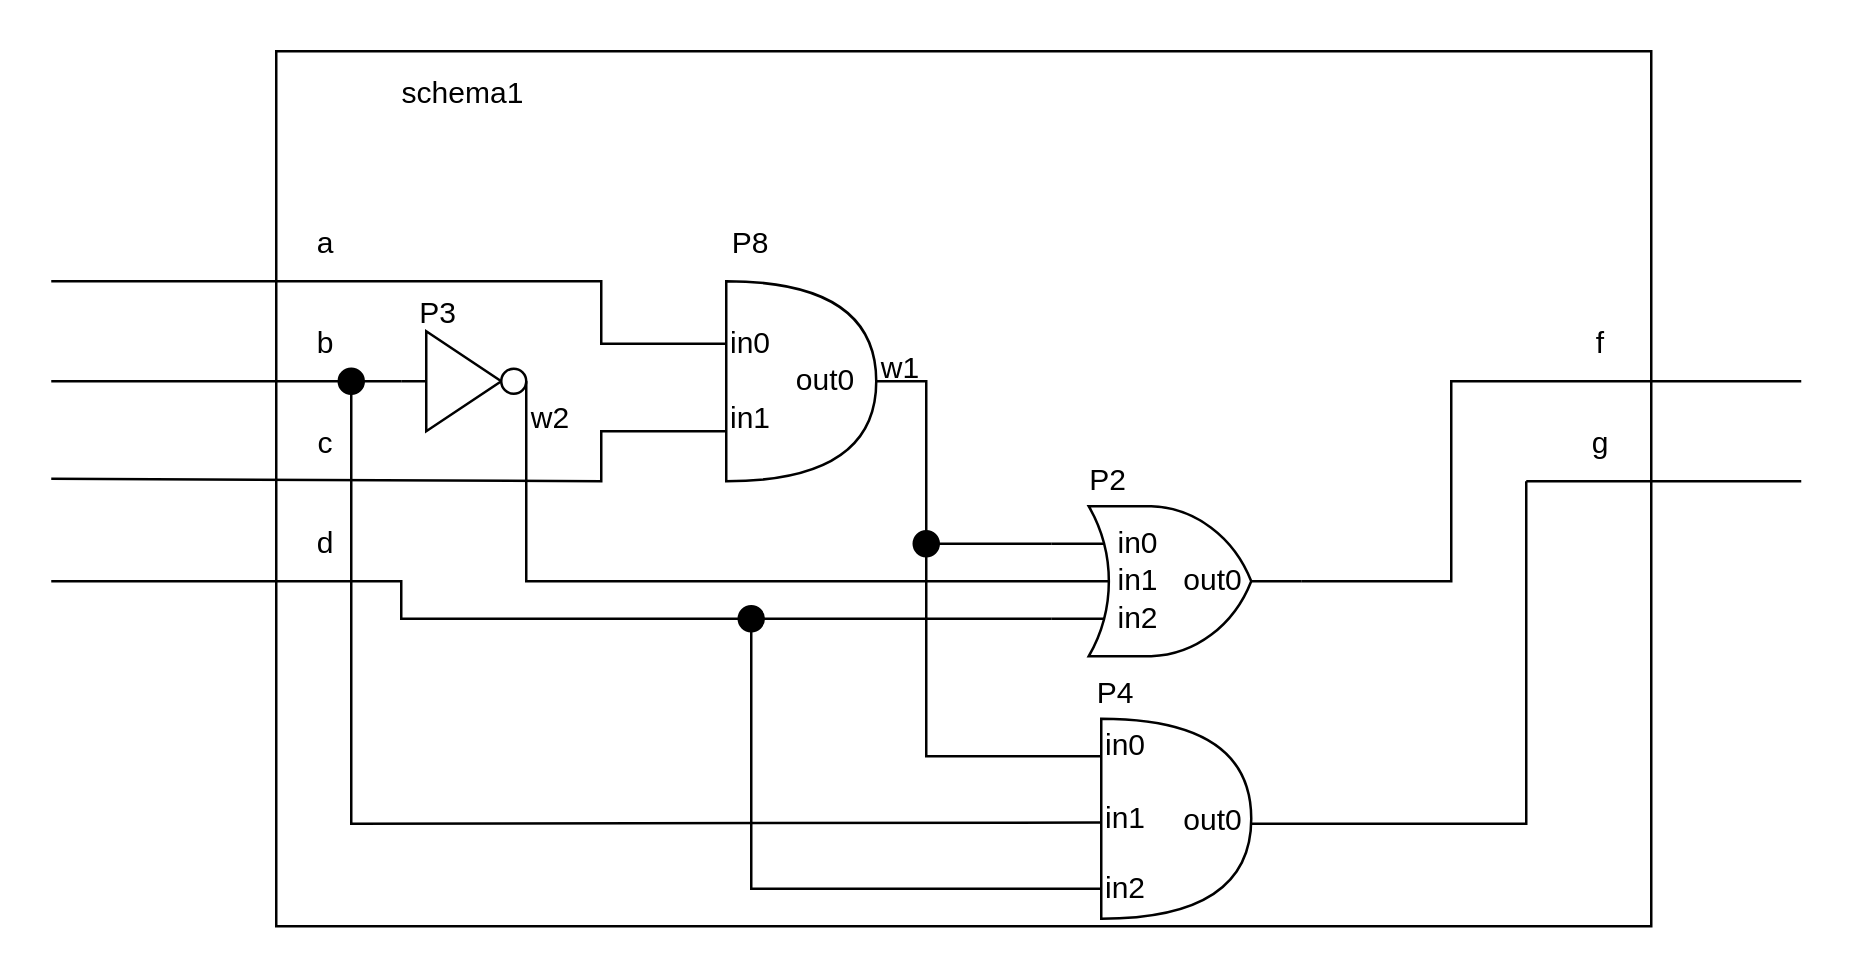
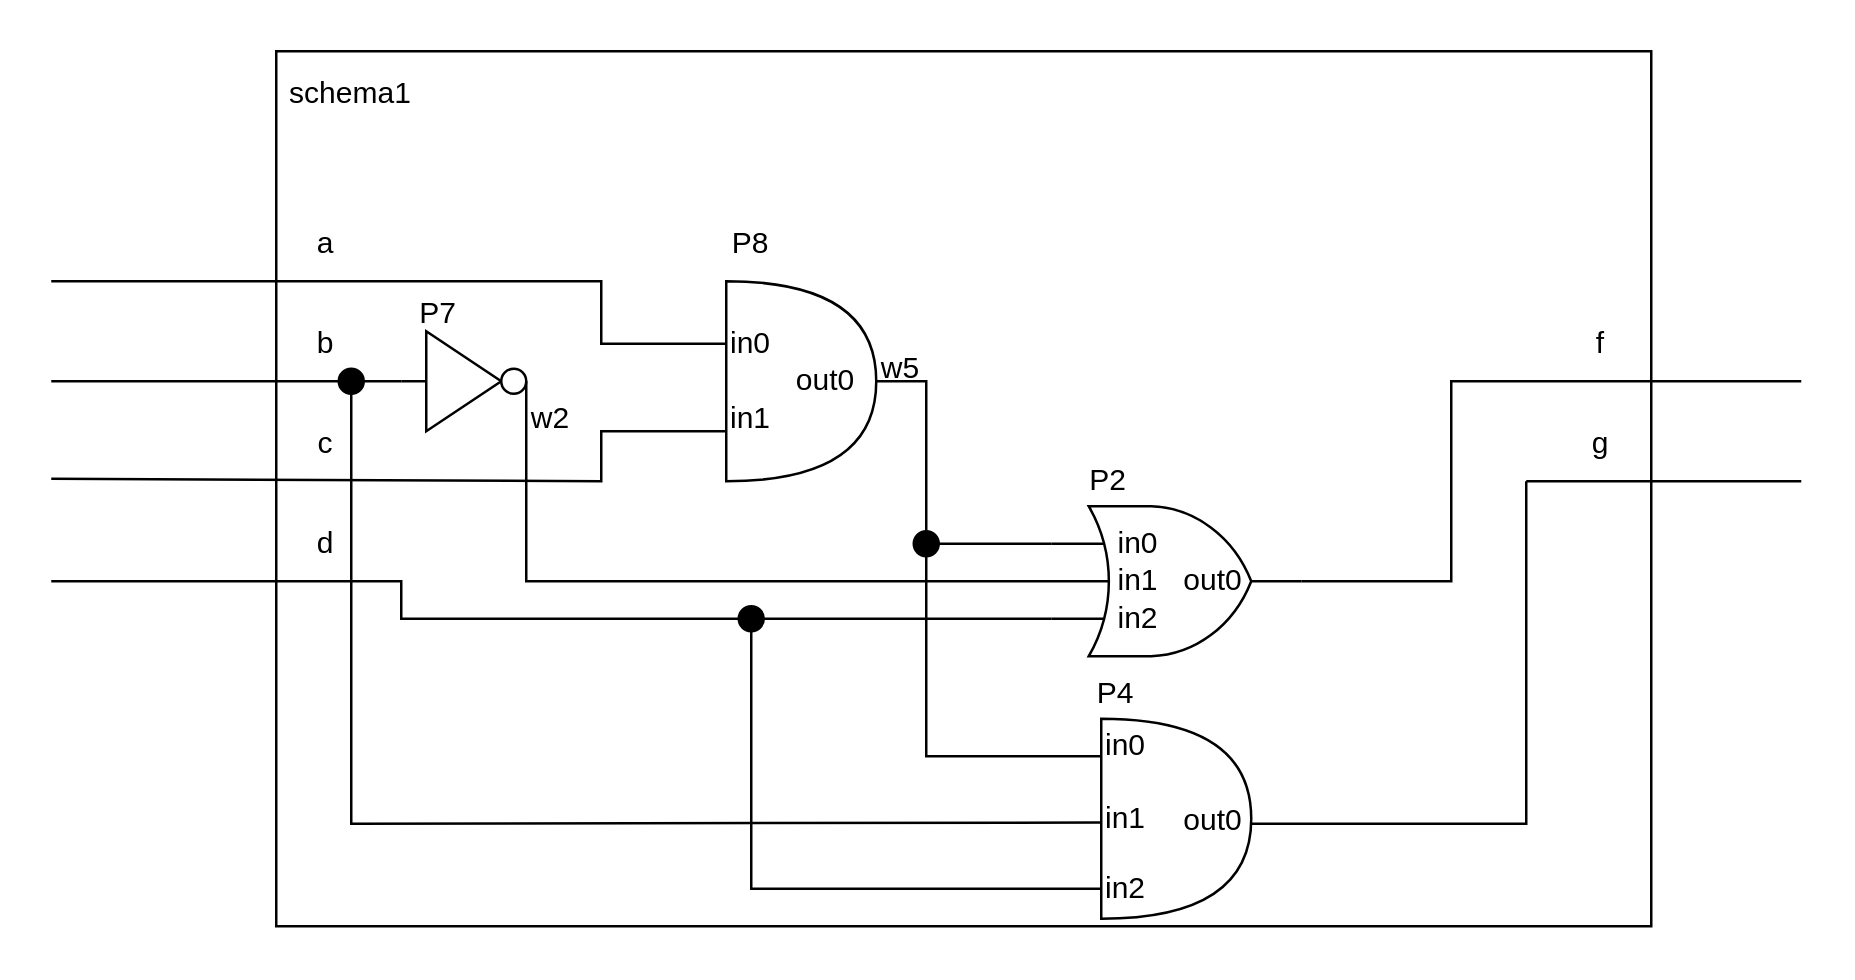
  <mxCell id="0" />
  <mxCell id="1" parent="0" />
  <mxCell id="2" value="" style="shape=or;whiteSpace=wrap;html=1;fillColor=default;" vertex="1" parent="1"><mxGeometry x="440" y="287" width="60" height="80" as="geometry" /></mxCell>
  <mxCell id="3" value="" style="rounded=0;whiteSpace=wrap;html=1;fillColor=none;" vertex="1" parent="1"><mxGeometry x="110" y="20" width="550" height="350" as="geometry" /></mxCell>
- <mxCell id="4" value="schema1" style="text;html=1;strokeColor=none;fillColor=none;align=center;verticalAlign=middle;whiteSpace=wrap;rounded=0;" vertex="1" parent="1"><mxGeometry x="155" y="22" width="60" height="30" as="geometry" /></mxCell>
+ <mxCell id="4" value="schema1" style="text;html=1;strokeColor=none;fillColor=none;align=center;verticalAlign=middle;whiteSpace=wrap;rounded=0;" vertex="1" parent="1"><mxGeometry x="110" y="22" width="60" height="30" as="geometry" /></mxCell>
  <mxCell id="5" value="b" style="text;html=1;strokeColor=none;fillColor=none;align=center;verticalAlign=middle;whiteSpace=wrap;rounded=0;" vertex="1" parent="1"><mxGeometry x="100" y="122" width="60" height="30" as="geometry" /></mxCell>
  <mxCell id="6" value="c" style="text;html=1;strokeColor=none;fillColor=none;align=center;verticalAlign=middle;whiteSpace=wrap;rounded=0;" vertex="1" parent="1"><mxGeometry x="100" y="162" width="60" height="30" as="geometry" /></mxCell>
  <mxCell id="7" value="d" style="text;html=1;strokeColor=none;fillColor=none;align=center;verticalAlign=middle;whiteSpace=wrap;rounded=0;" vertex="1" parent="1"><mxGeometry x="100" y="202" width="60" height="30" as="geometry" /></mxCell>
  <mxCell id="8" value="" style="endArrow=none;html=1;rounded=0;entryX=0.333;entryY=0.5;entryDx=0;entryDy=0;entryPerimeter=0;" edge="1" parent="1" target="19"><mxGeometry width="50" height="50" relative="1" as="geometry"><mxPoint x="20" y="112" as="sourcePoint" /><mxPoint x="140" y="112" as="targetPoint" /><Array as="points"><mxPoint x="240" y="112" /><mxPoint x="240" y="137" /></Array></mxGeometry></mxCell>
  <mxCell id="9" value="" style="endArrow=none;html=1;rounded=0;entryX=1;entryY=1;entryDx=0;entryDy=0;" edge="1" parent="1" target="5"><mxGeometry width="50" height="50" relative="1" as="geometry"><mxPoint x="20" y="152" as="sourcePoint" /><mxPoint x="140" y="152" as="targetPoint" /></mxGeometry></mxCell>
  <mxCell id="10" value="" style="endArrow=none;html=1;rounded=0;entryX=0.333;entryY=0.667;entryDx=0;entryDy=0;entryPerimeter=0;" edge="1" parent="1" target="20"><mxGeometry width="50" height="50" relative="1" as="geometry"><mxPoint x="20" y="191" as="sourcePoint" /><mxPoint x="140" y="191" as="targetPoint" /><Array as="points"><mxPoint x="240" y="192" /><mxPoint x="240" y="172" /></Array></mxGeometry></mxCell>
  <mxCell id="11" value="" style="endArrow=none;html=1;rounded=0;entryX=0;entryY=0.75;entryDx=0;entryDy=0;entryPerimeter=0;" edge="1" parent="1" target="26"><mxGeometry width="50" height="50" relative="1" as="geometry"><mxPoint x="20" y="232" as="sourcePoint" /><mxPoint x="140" y="232" as="targetPoint" /><Array as="points"><mxPoint x="160" y="232" /><mxPoint x="160" y="247" /></Array></mxGeometry></mxCell>
  <mxCell id="12" value="" style="endArrow=none;html=1;rounded=0;" edge="1" parent="1"><mxGeometry width="50" height="50" relative="1" as="geometry"><mxPoint x="610" y="192" as="sourcePoint" /><mxPoint x="720" y="192" as="targetPoint" /></mxGeometry></mxCell>
  <mxCell id="13" value="" style="endArrow=none;html=1;rounded=0;exitX=1;exitY=0.5;exitDx=0;exitDy=0;exitPerimeter=0;" edge="1" parent="1" source="26"><mxGeometry width="50" height="50" relative="1" as="geometry"><mxPoint x="610" y="152" as="sourcePoint" /><mxPoint x="720" y="152" as="targetPoint" /><Array as="points"><mxPoint x="580" y="232" /><mxPoint x="580" y="152" /></Array></mxGeometry></mxCell>
  <mxCell id="14" value="f" style="text;html=1;strokeColor=none;fillColor=none;align=center;verticalAlign=middle;whiteSpace=wrap;rounded=0;" vertex="1" parent="1"><mxGeometry x="610" y="122" width="60" height="30" as="geometry" /></mxCell>
  <mxCell id="15" value="g" style="text;html=1;strokeColor=none;fillColor=none;align=center;verticalAlign=middle;whiteSpace=wrap;rounded=0;" vertex="1" parent="1"><mxGeometry x="615" y="162" width="50" height="30" as="geometry" /></mxCell>
  <mxCell id="16" value="a" style="text;html=1;strokeColor=none;fillColor=none;align=center;verticalAlign=middle;whiteSpace=wrap;rounded=0;" vertex="1" parent="1"><mxGeometry x="100" y="82" width="60" height="30" as="geometry" /></mxCell>
  <mxCell id="17" value="P8" style="text;html=1;strokeColor=none;fillColor=none;align=center;verticalAlign=middle;whiteSpace=wrap;rounded=0;" vertex="1" parent="1"><mxGeometry x="270" y="82" width="60" height="30" as="geometry" /></mxCell>
  <mxCell id="18" value="" style="shape=or;whiteSpace=wrap;html=1;fillColor=none;" vertex="1" parent="1"><mxGeometry x="290" y="112" width="60" height="80" as="geometry" /></mxCell>
  <mxCell id="19" value="&lt;div&gt;in0&lt;/div&gt;" style="text;html=1;strokeColor=none;fillColor=none;align=center;verticalAlign=middle;whiteSpace=wrap;rounded=0;" vertex="1" parent="1"><mxGeometry x="270" y="122" width="60" height="30" as="geometry" /></mxCell>
  <mxCell id="20" value="&lt;div&gt;in1&lt;/div&gt;" style="text;html=1;strokeColor=none;fillColor=none;align=center;verticalAlign=middle;whiteSpace=wrap;rounded=0;" vertex="1" parent="1"><mxGeometry x="270" y="152" width="60" height="30" as="geometry" /></mxCell>
  <mxCell id="21" value="&lt;div&gt;out0&lt;/div&gt;" style="text;html=1;strokeColor=none;fillColor=none;align=center;verticalAlign=middle;whiteSpace=wrap;rounded=0;" vertex="1" parent="1"><mxGeometry x="300" y="137" width="60" height="30" as="geometry" /></mxCell>
  <mxCell id="22" style="edgeStyle=orthogonalEdgeStyle;rounded=0;orthogonalLoop=1;jettySize=auto;html=1;exitX=0;exitY=0.5;exitDx=0;exitDy=0;entryX=1;entryY=1;entryDx=0;entryDy=0;" edge="1" parent="1" source="23" target="5"><mxGeometry relative="1" as="geometry" /></mxCell>
  <mxCell id="23" value="" style="verticalLabelPosition=bottom;shadow=0;dashed=0;align=center;html=1;verticalAlign=top;shape=mxgraph.electrical.logic_gates.buffer2;fillColor=none;" vertex="1" parent="1"><mxGeometry x="160" y="132" width="50" height="40" as="geometry" /></mxCell>
- <mxCell id="24" value="&lt;div&gt;P3&lt;/div&gt;" style="text;html=1;strokeColor=none;fillColor=none;align=center;verticalAlign=middle;whiteSpace=wrap;rounded=0;" vertex="1" parent="1"><mxGeometry x="160" y="112" width="30" height="25" as="geometry" /></mxCell>
+ <mxCell id="24" value="&lt;div&gt;P7&lt;/div&gt;" style="text;html=1;strokeColor=none;fillColor=none;align=center;verticalAlign=middle;whiteSpace=wrap;rounded=0;" vertex="1" parent="1"><mxGeometry x="160" y="112" width="30" height="25" as="geometry" /></mxCell>
  <mxCell id="25" value="" style="ellipse;whiteSpace=wrap;html=1;aspect=fixed;fillColor=default;" vertex="1" parent="1"><mxGeometry x="200" y="147" width="10" height="10" as="geometry" /></mxCell>
  <mxCell id="26" value="" style="verticalLabelPosition=bottom;shadow=0;dashed=0;align=center;html=1;verticalAlign=top;shape=mxgraph.electrical.logic_gates.logic_gate;operation=or;fillColor=default;" vertex="1" parent="1"><mxGeometry x="420" y="202" width="100" height="60" as="geometry" /></mxCell>
  <mxCell id="27" value="&lt;div&gt;P2&lt;/div&gt;" style="text;html=1;strokeColor=none;fillColor=none;align=center;verticalAlign=middle;whiteSpace=wrap;rounded=0;" vertex="1" parent="1"><mxGeometry x="413" y="177" width="60" height="30" as="geometry" /></mxCell>
  <mxCell id="28" value="&lt;div&gt;in0&lt;/div&gt;" style="text;html=1;strokeColor=none;fillColor=none;align=center;verticalAlign=middle;whiteSpace=wrap;rounded=0;" vertex="1" parent="1"><mxGeometry x="425" y="202" width="60" height="30" as="geometry" /></mxCell>
  <mxCell id="29" value="&lt;div&gt;in1&lt;/div&gt;" style="text;html=1;strokeColor=none;fillColor=none;align=center;verticalAlign=middle;whiteSpace=wrap;rounded=0;" vertex="1" parent="1"><mxGeometry x="425" y="217" width="60" height="30" as="geometry" /></mxCell>
  <mxCell id="30" value="&lt;div&gt;out0&lt;/div&gt;" style="text;html=1;strokeColor=none;fillColor=none;align=center;verticalAlign=middle;whiteSpace=wrap;rounded=0;" vertex="1" parent="1"><mxGeometry x="455" y="217" width="60" height="30" as="geometry" /></mxCell>
  <mxCell id="31" value="&lt;div&gt;in2&lt;/div&gt;" style="text;html=1;strokeColor=none;fillColor=none;align=center;verticalAlign=middle;whiteSpace=wrap;rounded=0;" vertex="1" parent="1"><mxGeometry x="425" y="232" width="60" height="30" as="geometry" /></mxCell>
  <mxCell id="32" value="" style="endArrow=none;html=1;rounded=0;entryX=0;entryY=0.25;entryDx=0;entryDy=0;entryPerimeter=0;exitX=1;exitY=0.5;exitDx=0;exitDy=0;" edge="1" parent="1" target="26"><mxGeometry width="50" height="50" relative="1" as="geometry"><mxPoint x="350" y="152" as="sourcePoint" /><mxPoint x="410" y="217" as="targetPoint" /><Array as="points"><mxPoint x="370" y="152" /><mxPoint x="370" y="217" /></Array></mxGeometry></mxCell>
- <mxCell id="33" value="w1" style="text;html=1;strokeColor=none;fillColor=none;align=center;verticalAlign=middle;whiteSpace=wrap;rounded=0;" vertex="1" parent="1"><mxGeometry x="330" y="132" width="60" height="30" as="geometry" /></mxCell>
+ <mxCell id="33" value="w5" style="text;html=1;strokeColor=none;fillColor=none;align=center;verticalAlign=middle;whiteSpace=wrap;rounded=0;" vertex="1" parent="1"><mxGeometry x="330" y="132" width="60" height="30" as="geometry" /></mxCell>
  <mxCell id="34" value="" style="endArrow=none;html=1;rounded=0;exitX=1;exitY=0.5;exitDx=0;exitDy=0;entryX=0.25;entryY=0;entryDx=0;entryDy=0;" edge="1" parent="1" source="25"><mxGeometry width="50" height="50" relative="1" as="geometry"><mxPoint x="213" y="152" as="sourcePoint" /><mxPoint x="443" y="232" as="targetPoint" /><Array as="points"><mxPoint x="210" y="232" /></Array></mxGeometry></mxCell>
  <mxCell id="35" value="&lt;div&gt;in1&lt;/div&gt;" style="text;html=1;strokeColor=none;fillColor=none;align=center;verticalAlign=middle;whiteSpace=wrap;rounded=0;" vertex="1" parent="1"><mxGeometry x="435" y="319.5" width="30" height="15" as="geometry" /></mxCell>
  <mxCell id="36" value="" style="endArrow=none;html=1;rounded=0;" edge="1" parent="1"><mxGeometry width="50" height="50" relative="1" as="geometry"><mxPoint x="370" y="217" as="sourcePoint" /><mxPoint x="440" y="302" as="targetPoint" /><Array as="points"><mxPoint x="370" y="302" /></Array></mxGeometry></mxCell>
  <mxCell id="37" value="&lt;div&gt;in0&lt;/div&gt;" style="text;html=1;strokeColor=none;fillColor=none;align=center;verticalAlign=middle;whiteSpace=wrap;rounded=0;" vertex="1" parent="1"><mxGeometry x="420" y="283" width="60" height="30" as="geometry" /></mxCell>
  <mxCell id="38" value="&lt;div&gt;in2&lt;/div&gt;" style="text;html=1;strokeColor=none;fillColor=none;align=center;verticalAlign=middle;whiteSpace=wrap;rounded=0;" vertex="1" parent="1"><mxGeometry x="420" y="340" width="60" height="30" as="geometry" /></mxCell>
  <mxCell id="39" value="&lt;div&gt;P4&lt;/div&gt;" style="text;html=1;strokeColor=none;fillColor=none;align=center;verticalAlign=middle;whiteSpace=wrap;rounded=0;" vertex="1" parent="1"><mxGeometry x="416" y="262" width="60" height="30" as="geometry" /></mxCell>
  <mxCell id="40" value="&lt;div&gt;out0&lt;/div&gt;" style="text;html=1;strokeColor=none;fillColor=none;align=center;verticalAlign=middle;whiteSpace=wrap;rounded=0;" vertex="1" parent="1"><mxGeometry x="455" y="313" width="60" height="30" as="geometry" /></mxCell>
  <mxCell id="41" value="" style="ellipse;whiteSpace=wrap;html=1;aspect=fixed;fillColor=#000000;" vertex="1" parent="1"><mxGeometry x="365" y="212" width="10" height="10" as="geometry" /></mxCell>
  <mxCell id="42" value="" style="endArrow=none;html=1;rounded=0;" edge="1" parent="1"><mxGeometry width="50" height="50" relative="1" as="geometry"><mxPoint x="140" y="152" as="sourcePoint" /><mxPoint x="439.714" y="328.5" as="targetPoint" /><Array as="points"><mxPoint x="140" y="329" /></Array></mxGeometry></mxCell>
  <mxCell id="43" value="" style="ellipse;whiteSpace=wrap;html=1;aspect=fixed;fillColor=#000000;" vertex="1" parent="1"><mxGeometry x="135" y="147" width="10" height="10" as="geometry" /></mxCell>
  <mxCell id="44" value="" style="endArrow=none;html=1;rounded=0;exitX=0;exitY=0.5;exitDx=0;exitDy=0;" edge="1" parent="1"><mxGeometry width="50" height="50" relative="1" as="geometry"><mxPoint x="440" y="355" as="sourcePoint" /><mxPoint x="300" y="252" as="targetPoint" /><Array as="points"><mxPoint x="300" y="355" /></Array></mxGeometry></mxCell>
  <mxCell id="45" value="" style="ellipse;whiteSpace=wrap;html=1;aspect=fixed;fillColor=#000000;" vertex="1" parent="1"><mxGeometry x="295" y="242" width="10" height="10" as="geometry" /></mxCell>
  <mxCell id="46" value="w2" style="text;html=1;strokeColor=none;fillColor=none;align=center;verticalAlign=middle;whiteSpace=wrap;rounded=0;" vertex="1" parent="1"><mxGeometry x="190" y="152" width="60" height="30" as="geometry" /></mxCell>
  <mxCell id="47" value="" style="endArrow=none;html=1;rounded=0;" edge="1" parent="1"><mxGeometry width="50" height="50" relative="1" as="geometry"><mxPoint x="500" y="329.04" as="sourcePoint" /><mxPoint x="610" y="192" as="targetPoint" /><Array as="points"><mxPoint x="610" y="329" /></Array></mxGeometry></mxCell>
